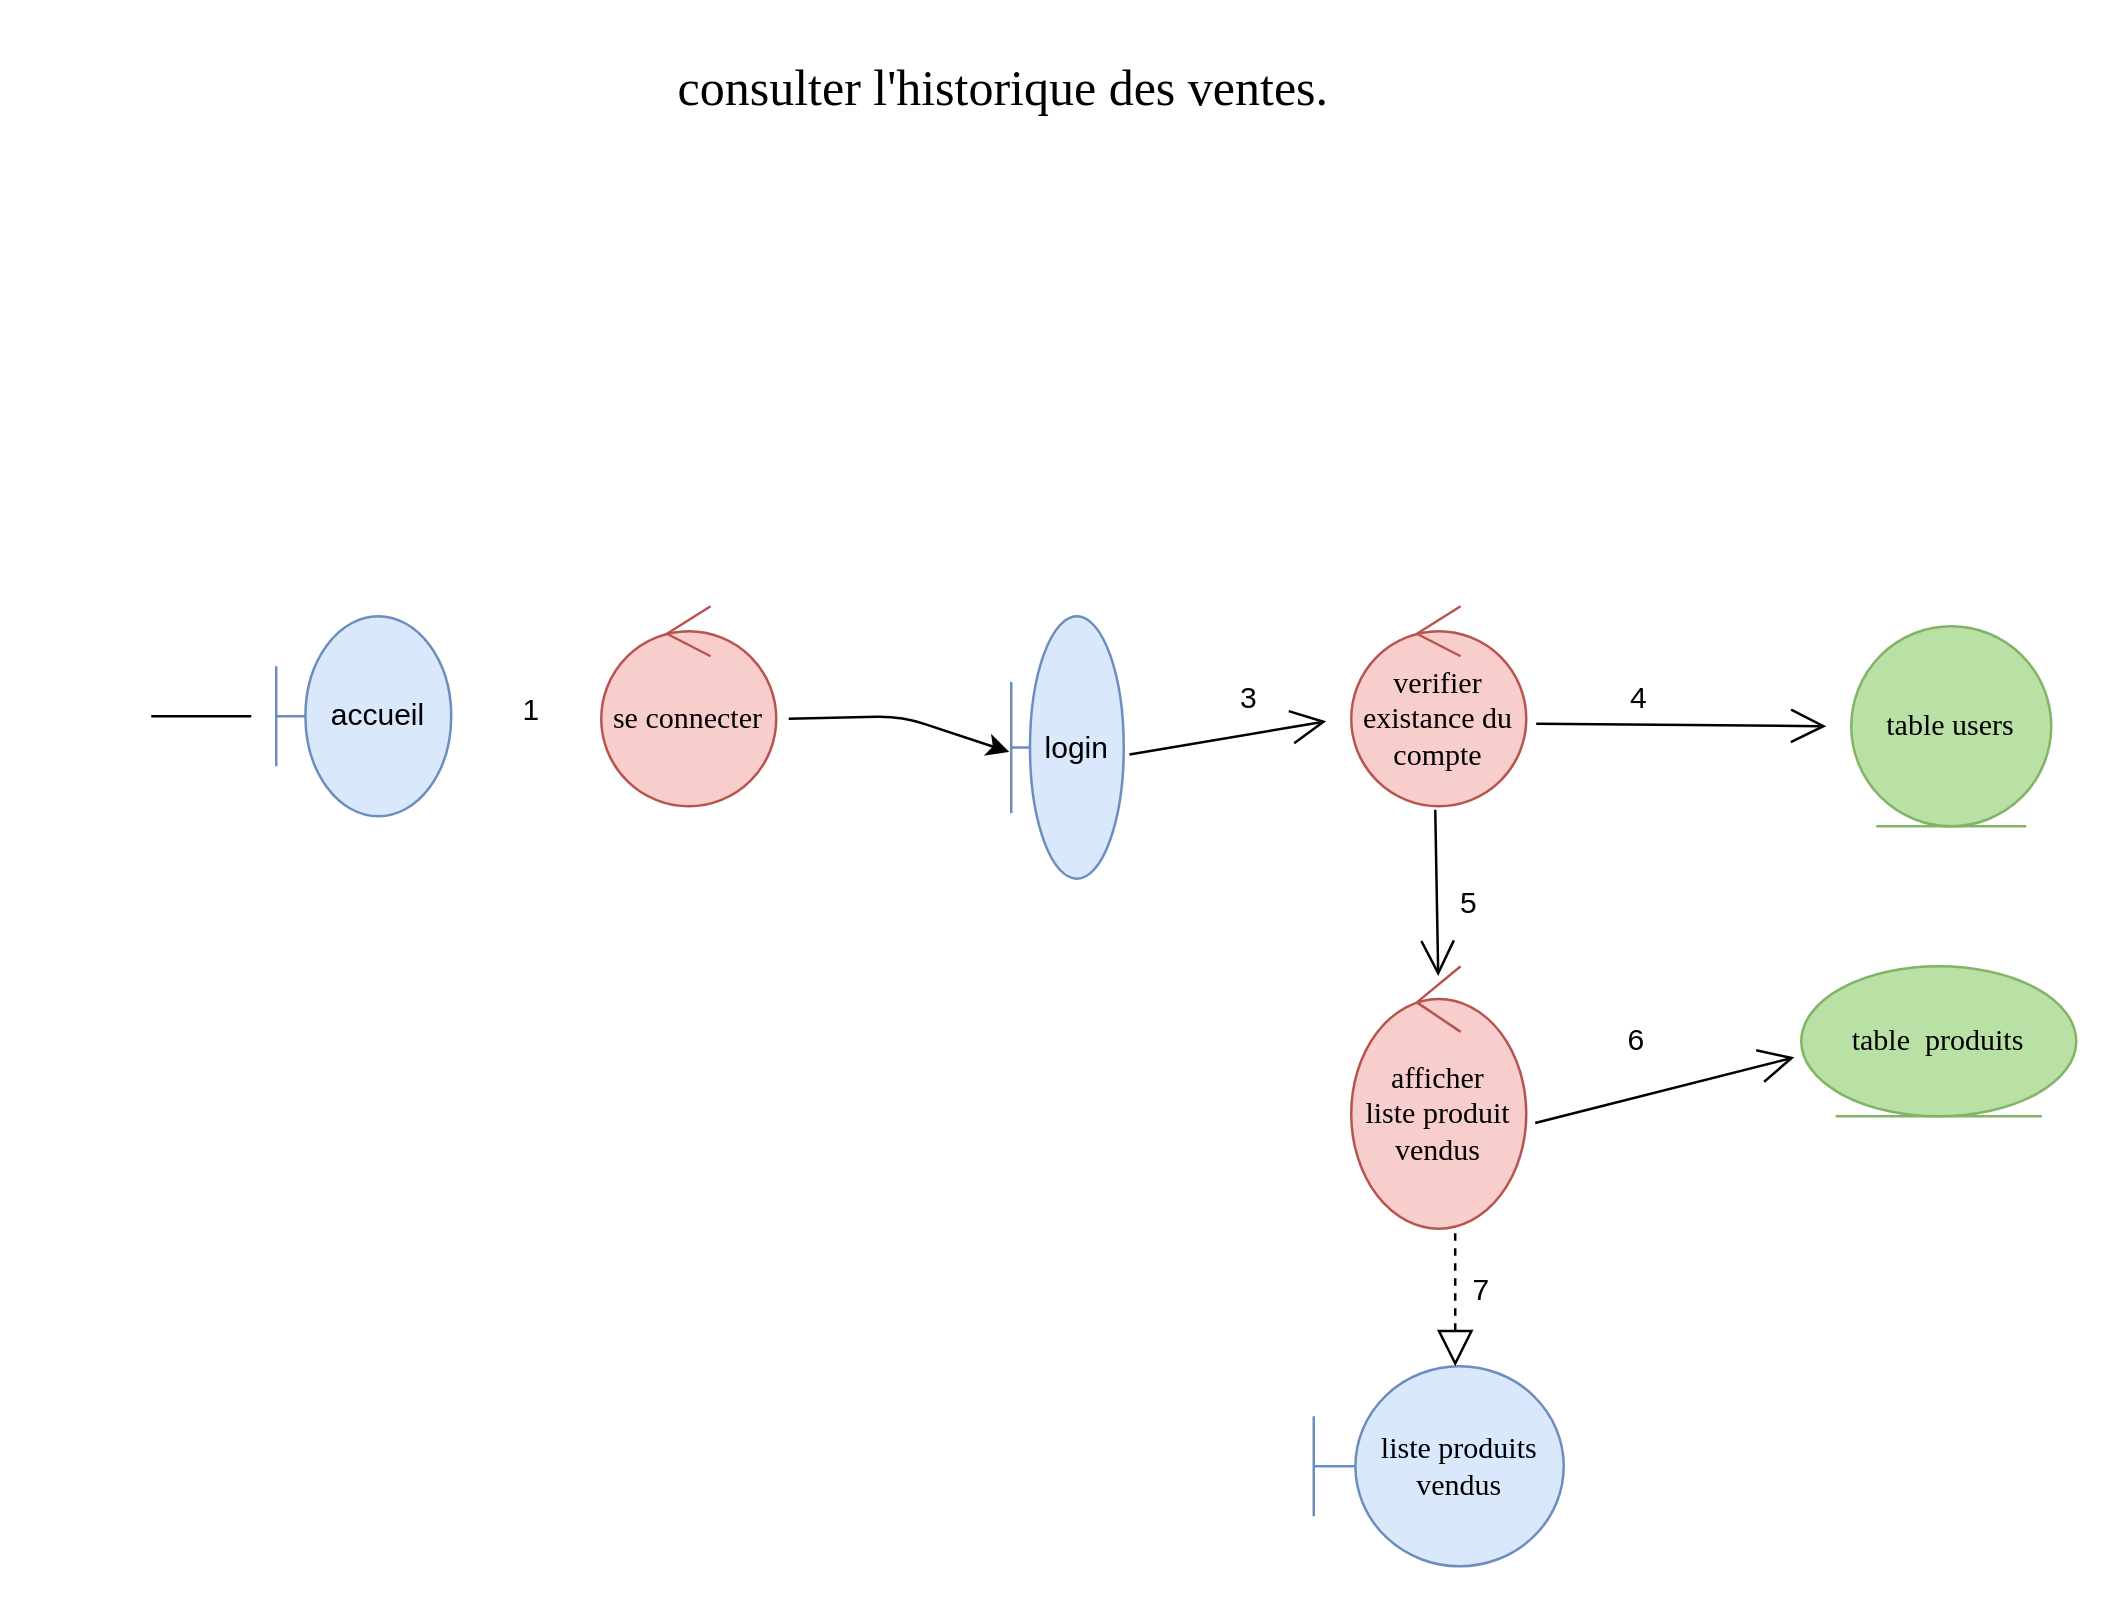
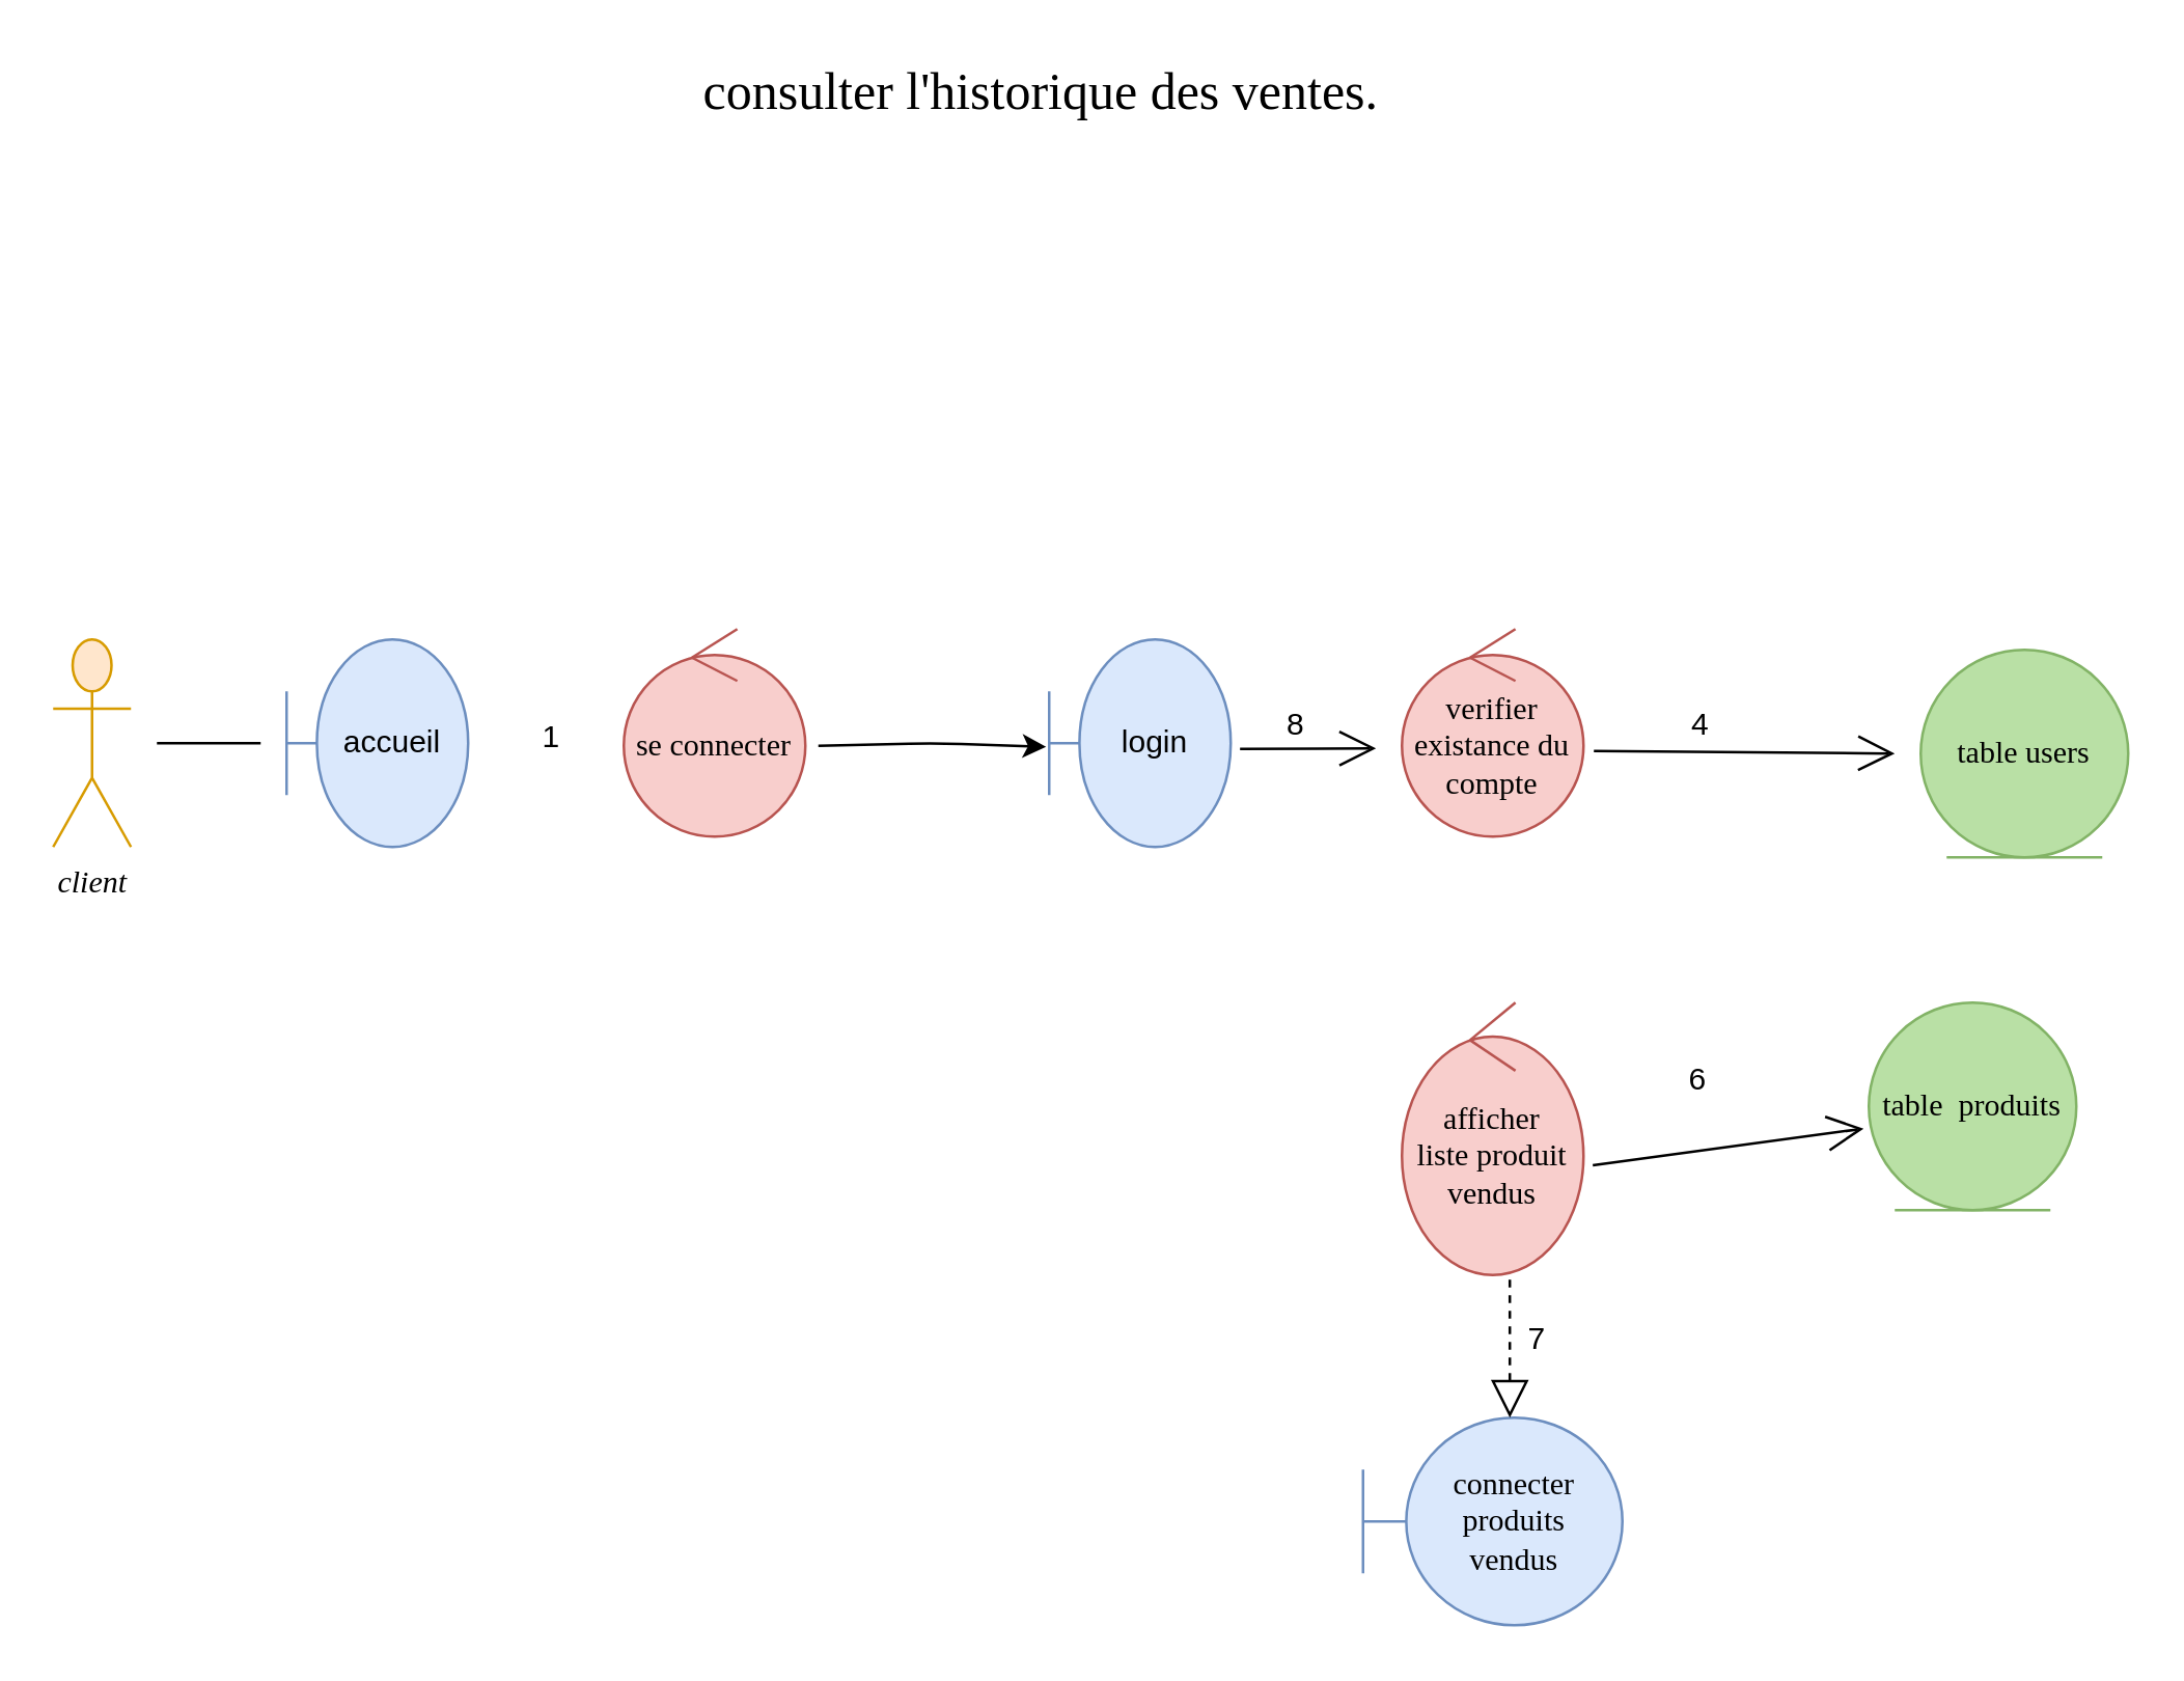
  <mxCell id="0" />
  <mxCell id="1" parent="0" />
+ <mxCell id="2" value="client" style="shape=umlActor;verticalLabelPosition=bottom;labelBackgroundColor=#ffffff;verticalAlign=top;html=1;fontFamily=Verdana;labelBorderColor=none;fontStyle=2;fillColor=#ffe6cc;strokeColor=#d79b00;" vertex="1" parent="1"><mxGeometry x="20" y="246" width="30" height="80" as="geometry" /></mxCell>
  <mxCell id="3" value="accueil" style="shape=umlBoundary;whiteSpace=wrap;html=1;fillColor=#dae8fc;strokeColor=#6c8ebf;" vertex="1" parent="1"><mxGeometry x="110" y="246" width="70" height="80" as="geometry" /></mxCell>
  <mxCell id="4" value="afficher&lt;br&gt;liste produit&lt;br&gt;vendus" style="ellipse;shape=umlControl;whiteSpace=wrap;html=1;fontFamily=Verdana;fillColor=#f8cecc;strokeColor=#b85450;" vertex="1" parent="1"><mxGeometry x="540" y="386" width="70" height="105" as="geometry" /></mxCell>
  <mxCell id="5" value="table users" style="ellipse;shape=umlEntity;whiteSpace=wrap;html=1;fontFamily=Verdana;fillColor=#B9E0A5;strokeColor=#82b366;" vertex="1" parent="1"><mxGeometry x="740" y="250" width="80" height="80" as="geometry" /></mxCell>
- <mxCell id="6" value="liste produits&lt;br&gt;vendus" style="shape=umlBoundary;whiteSpace=wrap;html=1;fontFamily=Verdana;fillColor=#dae8fc;strokeColor=#6c8ebf;" vertex="1" parent="1"><mxGeometry x="525" y="546" width="100" height="80" as="geometry" /></mxCell>
+ <mxCell id="6" value="connecter produits&lt;br&gt;vendus" style="shape=umlBoundary;whiteSpace=wrap;html=1;fontFamily=Verdana;fillColor=#dae8fc;strokeColor=#6c8ebf;" vertex="1" parent="1"><mxGeometry x="525" y="546" width="100" height="80" as="geometry" /></mxCell>
  <mxCell id="7" value="" style="line;strokeWidth=1;fillColor=none;align=left;verticalAlign=middle;spacingTop=-1;spacingLeft=3;spacingRight=3;rotatable=0;labelPosition=right;points=[];portConstraint=eastwest;fontFamily=Verdana;" vertex="1" parent="1"><mxGeometry x="60" y="282" width="40" height="8" as="geometry" /></mxCell>
  <mxCell id="8" value="&lt;font style=&quot;font-size: 20px&quot;&gt;consulter l'historique des ventes.&lt;/font&gt;" style="text;html=1;resizable=0;points=[];autosize=1;align=left;verticalAlign=top;spacingTop=-4;fontFamily=Verdana;" vertex="1" parent="1"><mxGeometry x="269" y="20" width="350" height="20" as="geometry" /></mxCell>
  <mxCell id="9" value="se connecter" style="ellipse;shape=umlControl;whiteSpace=wrap;html=1;fontFamily=Verdana;fillColor=#f8cecc;strokeColor=#b85450;" vertex="1" parent="1"><mxGeometry x="240" y="242" width="70" height="80" as="geometry" /></mxCell>
  <mxCell id="10" value="" style="endArrow=classic;html=1;entryX=-0.017;entryY=0.517;entryDx=0;entryDy=0;entryPerimeter=0;" edge="1" parent="1" target="11"><mxGeometry width="50" height="50" relative="1" as="geometry"><mxPoint x="315" y="287" as="sourcePoint" /><mxPoint x="400" y="294" as="targetPoint" /><Array as="points"><mxPoint x="360" y="286" /></Array></mxGeometry></mxCell>
- <mxCell id="11" value="login" style="shape=umlBoundary;whiteSpace=wrap;html=1;fillColor=#dae8fc;strokeColor=#6c8ebf;" vertex="1" parent="1"><mxGeometry x="404" y="246" width="45" height="105" as="geometry" /></mxCell>
+ <mxCell id="11" value="login" style="shape=umlBoundary;whiteSpace=wrap;html=1;fillColor=#dae8fc;strokeColor=#6c8ebf;" vertex="1" parent="1"><mxGeometry x="404" y="246" width="70" height="80" as="geometry" /></mxCell>
  <mxCell id="12" value="verifier&lt;br&gt;existance du&lt;br&gt;compte" style="ellipse;shape=umlControl;whiteSpace=wrap;html=1;fontFamily=Verdana;fillColor=#f8cecc;strokeColor=#b85450;" vertex="1" parent="1"><mxGeometry x="540" y="242" width="70" height="80" as="geometry" /></mxCell>
  <mxCell id="13" value="" style="endArrow=open;endFill=1;endSize=12;html=1;exitX=1.057;exitY=0.588;exitDx=0;exitDy=0;exitPerimeter=0;" edge="1" parent="1" source="12"><mxGeometry width="160" relative="1" as="geometry"><mxPoint x="60" y="526" as="sourcePoint" /><mxPoint x="730" y="290" as="targetPoint" /></mxGeometry></mxCell>
  <mxCell id="14" value="" style="endArrow=open;endFill=1;endSize=12;html=1;exitX=1.051;exitY=0.527;exitDx=0;exitDy=0;exitPerimeter=0;" edge="1" parent="1" source="11"><mxGeometry width="160" relative="1" as="geometry"><mxPoint x="30" y="676" as="sourcePoint" /><mxPoint x="530" y="288" as="targetPoint" /></mxGeometry></mxCell>
- <mxCell id="15" value="" style="endArrow=open;endFill=1;endSize=12;html=1;exitX=0.48;exitY=1.017;exitDx=0;exitDy=0;exitPerimeter=0;entryX=0.497;entryY=0.037;entryDx=0;entryDy=0;entryPerimeter=0;" edge="1" parent="1" source="12" target="4"><mxGeometry width="160" relative="1" as="geometry"><mxPoint x="30" y="666" as="sourcePoint" /><mxPoint x="190" y="666" as="targetPoint" /></mxGeometry></mxCell>
- <mxCell id="16" value="table&amp;nbsp; produits" style="ellipse;shape=umlEntity;whiteSpace=wrap;html=1;fontFamily=Verdana;fillColor=#B9E0A5;strokeColor=#82b366;" vertex="1" parent="1"><mxGeometry x="720" y="386" width="110" height="60" as="geometry" /></mxCell>
+ <mxCell id="16" value="table&amp;nbsp; produits" style="ellipse;shape=umlEntity;whiteSpace=wrap;html=1;fontFamily=Verdana;fillColor=#B9E0A5;strokeColor=#82b366;" vertex="1" parent="1"><mxGeometry x="720" y="386" width="80" height="80" as="geometry" /></mxCell>
  <mxCell id="17" value="" style="endArrow=open;endFill=1;endSize=12;html=1;exitX=1.051;exitY=0.597;exitDx=0;exitDy=0;exitPerimeter=0;entryX=-0.025;entryY=0.607;entryDx=0;entryDy=0;entryPerimeter=0;" edge="1" parent="1" source="4" target="16"><mxGeometry width="160" relative="1" as="geometry"><mxPoint x="30" y="666" as="sourcePoint" /><mxPoint x="190" y="666" as="targetPoint" /></mxGeometry></mxCell>
  <mxCell id="18" value="" style="endArrow=block;dashed=1;endFill=0;endSize=12;html=1;exitX=0.594;exitY=1.017;exitDx=0;exitDy=0;exitPerimeter=0;entryX=0.566;entryY=0;entryDx=0;entryDy=0;entryPerimeter=0;" edge="1" parent="1" source="4" target="6"><mxGeometry width="160" relative="1" as="geometry"><mxPoint x="30" y="646" as="sourcePoint" /><mxPoint x="190" y="646" as="targetPoint" /></mxGeometry></mxCell>
  <mxCell id="19" value="1" style="text;html=1;resizable=0;points=[];autosize=1;align=left;verticalAlign=top;spacingTop=-4;" vertex="1" parent="1"><mxGeometry x="207" y="274" width="20" height="20" as="geometry" /></mxCell>
- <mxCell id="20" value="3" style="text;html=1;resizable=0;points=[];autosize=1;align=left;verticalAlign=top;spacingTop=-4;" vertex="1" parent="1"><mxGeometry x="494" y="269" width="20" height="20" as="geometry" /></mxCell>
+ <mxCell id="20" value="8" style="text;html=1;resizable=0;points=[];autosize=1;align=left;verticalAlign=top;spacingTop=-4;" vertex="1" parent="1"><mxGeometry x="494" y="269" width="20" height="20" as="geometry" /></mxCell>
  <mxCell id="21" value="4" style="text;html=1;resizable=0;points=[];autosize=1;align=left;verticalAlign=top;spacingTop=-4;" vertex="1" parent="1"><mxGeometry x="650" y="269" width="20" height="20" as="geometry" /></mxCell>
- <mxCell id="22" value="5" style="text;html=1;resizable=0;points=[];autosize=1;align=left;verticalAlign=top;spacingTop=-4;" vertex="1" parent="1"><mxGeometry x="582" y="351" width="20" height="20" as="geometry" /></mxCell>
  <mxCell id="23" value="6" style="text;html=1;resizable=0;points=[];autosize=1;align=left;verticalAlign=top;spacingTop=-4;" vertex="1" parent="1"><mxGeometry x="649" y="406" width="20" height="20" as="geometry" /></mxCell>
  <mxCell id="24" value="7" style="text;html=1;resizable=0;points=[];autosize=1;align=left;verticalAlign=top;spacingTop=-4;" vertex="1" parent="1"><mxGeometry x="587" y="506" width="20" height="20" as="geometry" /></mxCell>
